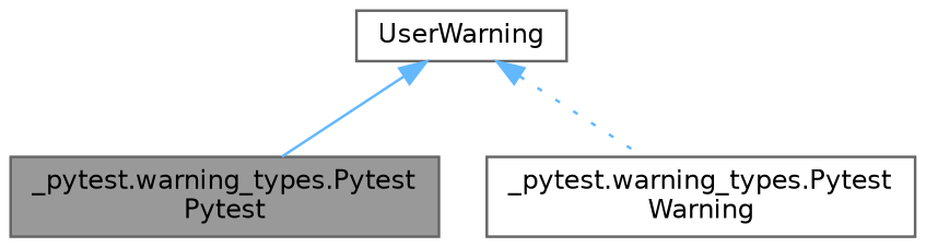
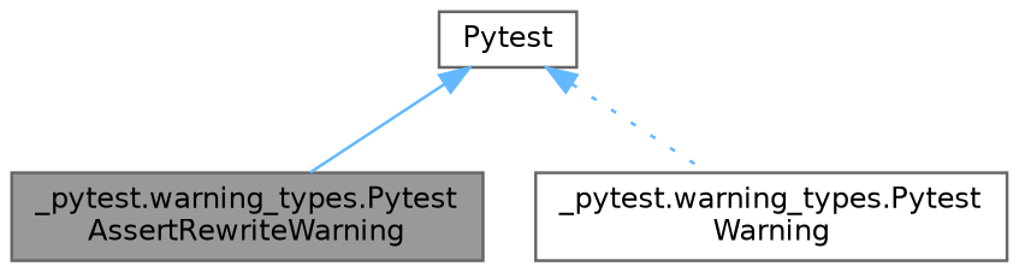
  digraph {
    node [color=gray40 fillcolor=white fontname=Helvetica fontsize=10 shape=box style=filled]
    edge [color=steelblue1 dir=back fontname=Helvetica fontsize=10 labelfontname=Helvetica labelfontsize=10]
-   n1 [fillcolor=grey60 fontcolor=black height=0.2 label="_pytest.warning_types.Pytest\lPytest" width=0.4]
+   n1 [fillcolor=grey60 fontcolor=black height=0.2 label="_pytest.warning_types.Pytest\lAssertRewriteWarning" width=0.4]
    n2 [height=0.2 label="_pytest.warning_types.Pytest\lWarning" width=0.4]
-   n3 [height=0.2 label=UserWarning width=0.4]
+   n3 [height=0.2 label=Pytest width=0.4]
    n3 -> n1 [style=solid]
    n3 -> n2 [style=dotted]
  }
